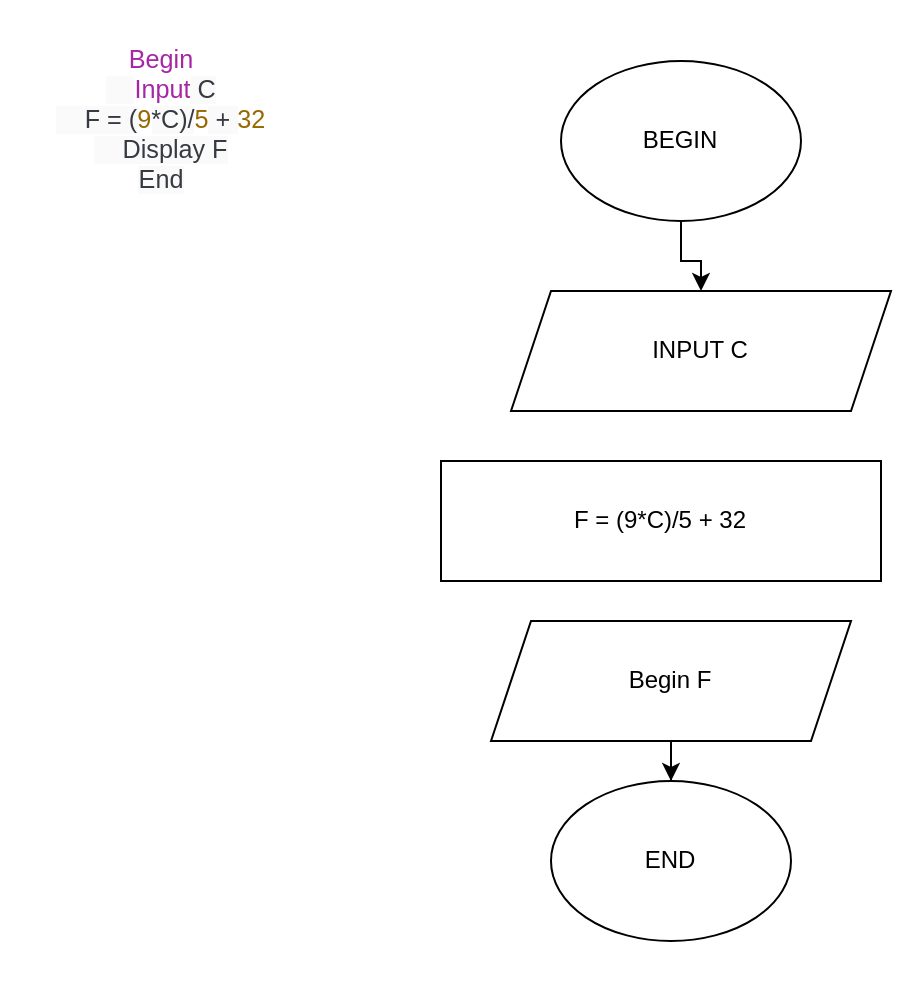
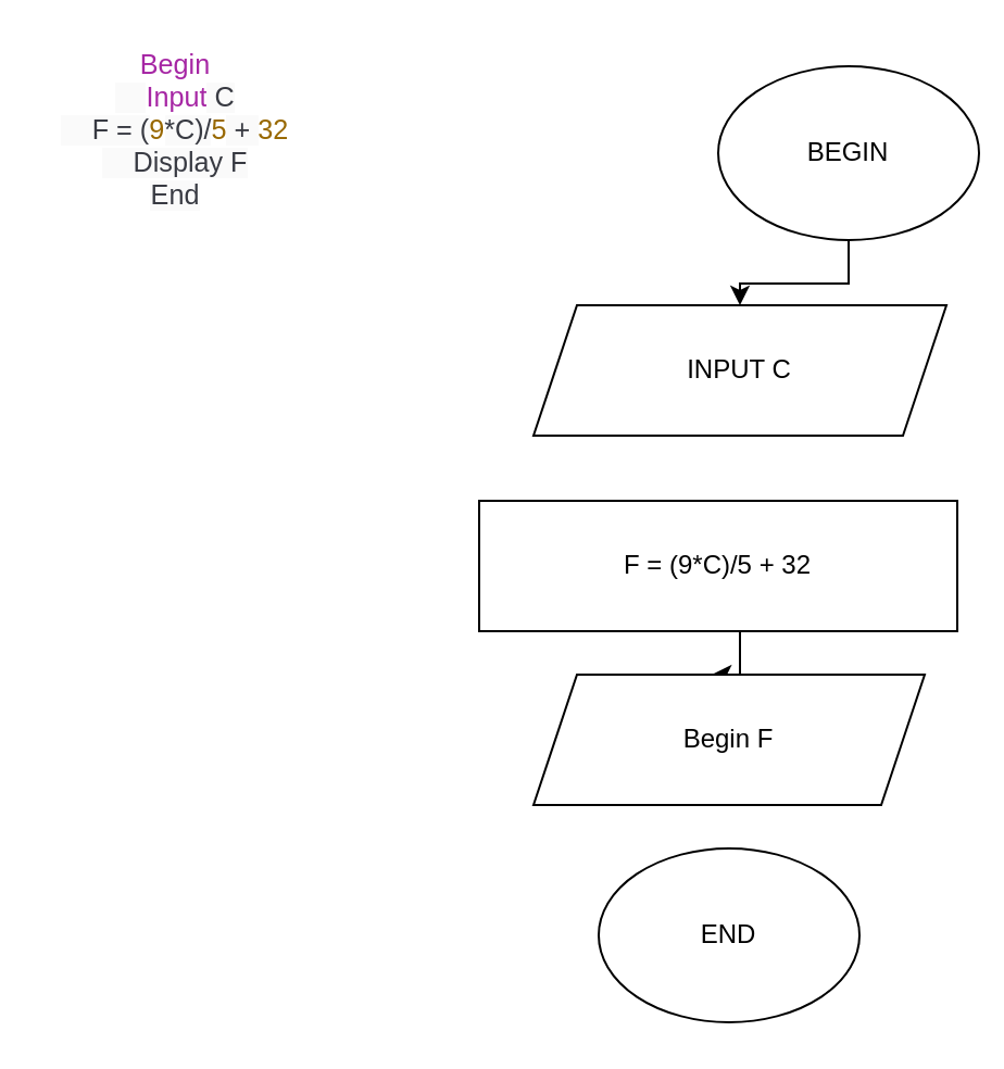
  <mxCell id="0" />
  <mxCell id="1" parent="0" />
  <mxCell id="2" style="edgeStyle=orthogonalEdgeStyle;rounded=0;orthogonalLoop=1;jettySize=auto;html=1;entryX=0.5;entryY=0;entryDx=0;entryDy=0;fontSize=18;" edge="1" parent="1" source="3" target="4"><mxGeometry relative="1" as="geometry" /></mxCell>
- <mxCell id="3" value="BEGIN" style="ellipse;whiteSpace=wrap;html=1;" vertex="1" parent="1"><mxGeometry x="280" y="30" width="120" height="80" as="geometry" /></mxCell>
- <mxCell id="4" value="INPUT C" style="shape=parallelogram;perimeter=parallelogramPerimeter;whiteSpace=wrap;html=1;fixedSize=1;" vertex="1" parent="1"><mxGeometry x="255" y="145" width="190" height="60" as="geometry" /></mxCell>
+ <mxCell id="3" value="BEGIN" style="ellipse;whiteSpace=wrap;html=1;" vertex="1" parent="1"><mxGeometry x="330" y="30" width="120" height="80" as="geometry" /></mxCell>
+ <mxCell id="4" value="INPUT C" style="shape=parallelogram;perimeter=parallelogramPerimeter;whiteSpace=wrap;html=1;fixedSize=1;" vertex="1" parent="1"><mxGeometry x="245" y="140" width="190" height="60" as="geometry" /></mxCell>
+ <mxCell id="5" style="edgeStyle=orthogonalEdgeStyle;rounded=0;orthogonalLoop=1;jettySize=auto;html=1;exitX=0.5;exitY=1;exitDx=0;exitDy=0;entryX=0.456;entryY=0;entryDx=0;entryDy=0;entryPerimeter=0;fontSize=18;" edge="1" parent="1" source="6" target="8"><mxGeometry relative="1" as="geometry"><Array as="points"><mxPoint x="340" y="310" /></Array></mxGeometry></mxCell>
  <mxCell id="6" value="F = (9*C)/5 + 32" style="rounded=0;whiteSpace=wrap;html=1;" vertex="1" parent="1"><mxGeometry x="220" y="230" width="220" height="60" as="geometry" /></mxCell>
- <mxCell id="7" style="edgeStyle=orthogonalEdgeStyle;rounded=0;orthogonalLoop=1;jettySize=auto;html=1;entryX=0.5;entryY=0;entryDx=0;entryDy=0;fontSize=18;" edge="1" parent="1" source="8" target="9"><mxGeometry relative="1" as="geometry" /></mxCell>
  <mxCell id="8" value="Begin F" style="shape=parallelogram;perimeter=parallelogramPerimeter;whiteSpace=wrap;html=1;fixedSize=1;" vertex="1" parent="1"><mxGeometry x="245" y="310" width="180" height="60" as="geometry" /></mxCell>
  <mxCell id="9" value="END" style="ellipse;whiteSpace=wrap;html=1;" vertex="1" parent="1"><mxGeometry x="275" y="390" width="120" height="80" as="geometry" /></mxCell>
  <mxCell id="10" value="&lt;span class=&quot;hljs-keyword&quot; style=&quot;box-sizing: border-box ; color: rgb(166 , 38 , 164) ; font-family: , &amp;#34;menlo&amp;#34; , &amp;#34;monaco&amp;#34; , &amp;#34;consolas&amp;#34; , &amp;#34;liberation mono&amp;#34; , &amp;#34;courier new&amp;#34; , monospace ; font-size: 12.6px ; text-align: left&quot;&gt;Begin&lt;/span&gt;&lt;br style=&quot;box-sizing: border-box ; color: rgb(56 , 58 , 66) ; font-family: , &amp;#34;menlo&amp;#34; , &amp;#34;monaco&amp;#34; , &amp;#34;consolas&amp;#34; , &amp;#34;liberation mono&amp;#34; , &amp;#34;courier new&amp;#34; , monospace ; font-size: 12.6px ; text-align: left&quot;&gt;&lt;span style=&quot;color: rgb(56 , 58 , 66) ; font-family: , &amp;#34;menlo&amp;#34; , &amp;#34;monaco&amp;#34; , &amp;#34;consolas&amp;#34; , &amp;#34;liberation mono&amp;#34; , &amp;#34;courier new&amp;#34; , monospace ; font-size: 12.6px ; text-align: left ; background-color: rgb(250 , 250 , 250)&quot;&gt;&amp;nbsp;&amp;nbsp;&amp;nbsp; &lt;/span&gt;&lt;span class=&quot;hljs-keyword&quot; style=&quot;box-sizing: border-box ; color: rgb(166 , 38 , 164) ; font-family: , &amp;#34;menlo&amp;#34; , &amp;#34;monaco&amp;#34; , &amp;#34;consolas&amp;#34; , &amp;#34;liberation mono&amp;#34; , &amp;#34;courier new&amp;#34; , monospace ; font-size: 12.6px ; text-align: left&quot;&gt;Input&lt;/span&gt;&lt;span style=&quot;color: rgb(56 , 58 , 66) ; font-family: , &amp;#34;menlo&amp;#34; , &amp;#34;monaco&amp;#34; , &amp;#34;consolas&amp;#34; , &amp;#34;liberation mono&amp;#34; , &amp;#34;courier new&amp;#34; , monospace ; font-size: 12.6px ; text-align: left ; background-color: rgb(250 , 250 , 250)&quot;&gt; C&lt;/span&gt;&lt;br style=&quot;box-sizing: border-box ; color: rgb(56 , 58 , 66) ; font-family: , &amp;#34;menlo&amp;#34; , &amp;#34;monaco&amp;#34; , &amp;#34;consolas&amp;#34; , &amp;#34;liberation mono&amp;#34; , &amp;#34;courier new&amp;#34; , monospace ; font-size: 12.6px ; text-align: left&quot;&gt;&lt;span style=&quot;color: rgb(56 , 58 , 66) ; font-family: , &amp;#34;menlo&amp;#34; , &amp;#34;monaco&amp;#34; , &amp;#34;consolas&amp;#34; , &amp;#34;liberation mono&amp;#34; , &amp;#34;courier new&amp;#34; , monospace ; font-size: 12.6px ; text-align: left ; background-color: rgb(250 , 250 , 250)&quot;&gt;&amp;nbsp;&amp;nbsp;&amp;nbsp; F = (&lt;/span&gt;&lt;span class=&quot;hljs-number&quot; style=&quot;box-sizing: border-box ; color: rgb(152 , 104 , 1) ; font-family: , &amp;#34;menlo&amp;#34; , &amp;#34;monaco&amp;#34; , &amp;#34;consolas&amp;#34; , &amp;#34;liberation mono&amp;#34; , &amp;#34;courier new&amp;#34; , monospace ; font-size: 12.6px ; text-align: left&quot;&gt;9&lt;/span&gt;&lt;span style=&quot;color: rgb(56 , 58 , 66) ; font-family: , &amp;#34;menlo&amp;#34; , &amp;#34;monaco&amp;#34; , &amp;#34;consolas&amp;#34; , &amp;#34;liberation mono&amp;#34; , &amp;#34;courier new&amp;#34; , monospace ; font-size: 12.6px ; text-align: left ; background-color: rgb(250 , 250 , 250)&quot;&gt;*C)/&lt;/span&gt;&lt;span class=&quot;hljs-number&quot; style=&quot;box-sizing: border-box ; color: rgb(152 , 104 , 1) ; font-family: , &amp;#34;menlo&amp;#34; , &amp;#34;monaco&amp;#34; , &amp;#34;consolas&amp;#34; , &amp;#34;liberation mono&amp;#34; , &amp;#34;courier new&amp;#34; , monospace ; font-size: 12.6px ; text-align: left&quot;&gt;5&lt;/span&gt;&lt;span style=&quot;color: rgb(56 , 58 , 66) ; font-family: , &amp;#34;menlo&amp;#34; , &amp;#34;monaco&amp;#34; , &amp;#34;consolas&amp;#34; , &amp;#34;liberation mono&amp;#34; , &amp;#34;courier new&amp;#34; , monospace ; font-size: 12.6px ; text-align: left ; background-color: rgb(250 , 250 , 250)&quot;&gt; + &lt;/span&gt;&lt;span class=&quot;hljs-number&quot; style=&quot;box-sizing: border-box ; color: rgb(152 , 104 , 1) ; font-family: , &amp;#34;menlo&amp;#34; , &amp;#34;monaco&amp;#34; , &amp;#34;consolas&amp;#34; , &amp;#34;liberation mono&amp;#34; , &amp;#34;courier new&amp;#34; , monospace ; font-size: 12.6px ; text-align: left&quot;&gt;32&lt;/span&gt;&lt;br style=&quot;box-sizing: border-box ; color: rgb(56 , 58 , 66) ; font-family: , &amp;#34;menlo&amp;#34; , &amp;#34;monaco&amp;#34; , &amp;#34;consolas&amp;#34; , &amp;#34;liberation mono&amp;#34; , &amp;#34;courier new&amp;#34; , monospace ; font-size: 12.6px ; text-align: left&quot;&gt;&lt;span style=&quot;color: rgb(56 , 58 , 66) ; font-family: , &amp;#34;menlo&amp;#34; , &amp;#34;monaco&amp;#34; , &amp;#34;consolas&amp;#34; , &amp;#34;liberation mono&amp;#34; , &amp;#34;courier new&amp;#34; , monospace ; font-size: 12.6px ; text-align: left ; background-color: rgb(250 , 250 , 250)&quot;&gt;&amp;nbsp;&amp;nbsp;&amp;nbsp; Display F&lt;/span&gt;&lt;br style=&quot;box-sizing: border-box ; color: rgb(56 , 58 , 66) ; font-family: , &amp;#34;menlo&amp;#34; , &amp;#34;monaco&amp;#34; , &amp;#34;consolas&amp;#34; , &amp;#34;liberation mono&amp;#34; , &amp;#34;courier new&amp;#34; , monospace ; font-size: 12.6px ; text-align: left&quot;&gt;&lt;span style=&quot;color: rgb(56 , 58 , 66) ; font-family: , &amp;#34;menlo&amp;#34; , &amp;#34;monaco&amp;#34; , &amp;#34;consolas&amp;#34; , &amp;#34;liberation mono&amp;#34; , &amp;#34;courier new&amp;#34; , monospace ; font-size: 12.6px ; text-align: left ; background-color: rgb(250 , 250 , 250)&quot;&gt;End&lt;/span&gt;" style="text;html=1;align=center;verticalAlign=middle;resizable=0;points=[];autosize=1;strokeColor=none;fillColor=none;" vertex="1" parent="1"><mxGeometry x="20" y="20" width="120" height="80" as="geometry" /></mxCell>
